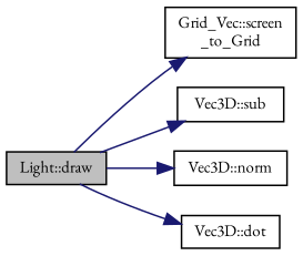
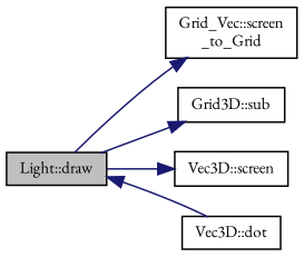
  digraph {
    fontname="EB Garamond"
    rankdir=LR
    node [color=black fillcolor=white fontname="EB Garamond" fontsize=10 shape=record style=filled]
    edge [color=midnightblue fontname="EB Garamond" fontsize=10 labelfontname=Helvetica labelfontsize=10 style=solid]
    n1 [fillcolor=grey75 fontcolor=black height=0.2 label="Light::draw" width=0.4]
    n2 [height=0.2 label="Grid_Vec::screen\l_to_Grid" width=0.4]
-   n3 [height=0.2 label="Vec3D::sub" width=0.4]
-   n4 [height=0.2 label="Vec3D::norm" width=0.4]
+   n3 [height=0.2 label="Grid3D::sub" width=0.4]
+   n4 [height=0.2 label="Vec3D::screen" width=0.4]
    n5 [height=0.2 label="Vec3D::dot" width=0.4]
    n1 -> n2
    n1 -> n3
    n1 -> n4
-   n1 -> n5
+   n5 -> n1
  }
